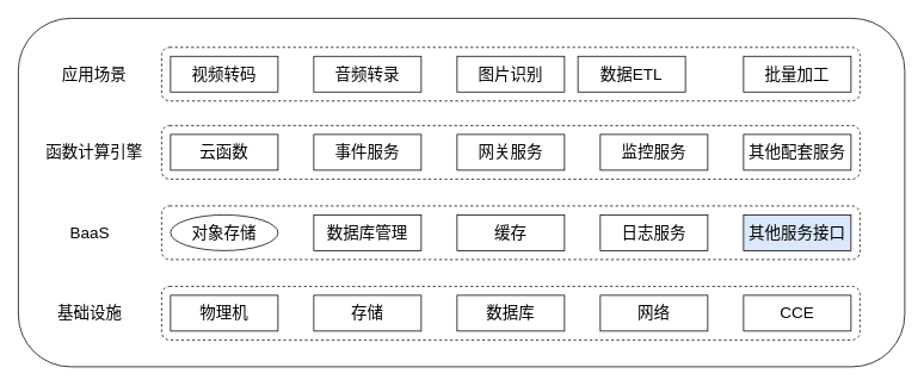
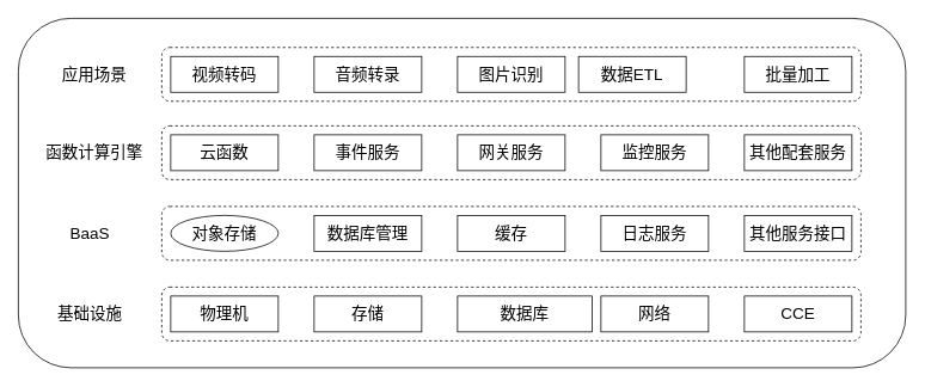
  <mxCell id="0" />
  <mxCell id="1" parent="0" />
  <mxCell id="2" value="" style="rounded=1;whiteSpace=wrap;html=1;fontSize=18;strokeColor=default;" vertex="1" parent="1"><mxGeometry x="20" y="20" width="990" height="390" as="geometry" /></mxCell>
  <mxCell id="3" value="" style="rounded=1;whiteSpace=wrap;html=1;fontSize=18;dashed=1;" vertex="1" parent="1"><mxGeometry x="180" y="52.5" width="780" height="60" as="geometry" /></mxCell>
  <mxCell id="4" value="BaaS" style="text;html=1;strokeColor=none;fillColor=none;align=center;verticalAlign=middle;whiteSpace=wrap;rounded=0;dashed=1;fontSize=18;" vertex="1" parent="1"><mxGeometry x="60" y="247.5" width="80" height="25" as="geometry" /></mxCell>
  <mxCell id="5" value="" style="rounded=1;whiteSpace=wrap;html=1;fontSize=18;dashed=1;" vertex="1" parent="1"><mxGeometry x="180" y="230" width="780" height="60" as="geometry" /></mxCell>
  <mxCell id="6" value="对象存储" style="ellipse;whiteSpace=wrap;html=1;fontSize=18;" vertex="1" parent="1"><mxGeometry x="190" y="240" width="120" height="40" as="geometry" /></mxCell>
  <mxCell id="7" value="数据库管理" style="rounded=0;whiteSpace=wrap;html=1;fontSize=18;" vertex="1" parent="1"><mxGeometry x="350" y="240" width="120" height="40" as="geometry" /></mxCell>
  <mxCell id="8" value="缓存" style="rounded=0;whiteSpace=wrap;html=1;fontSize=18;" vertex="1" parent="1"><mxGeometry x="510" y="240" width="120" height="40" as="geometry" /></mxCell>
  <mxCell id="9" value="日志服务" style="rounded=0;whiteSpace=wrap;html=1;fontSize=18;" vertex="1" parent="1"><mxGeometry x="670" y="240" width="120" height="40" as="geometry" /></mxCell>
- <mxCell id="10" value="其他服务接口" style="rounded=0;whiteSpace=wrap;html=1;fontSize=18;fillColor=#dae8fc;" vertex="1" parent="1"><mxGeometry x="830" y="240" width="120" height="40" as="geometry" /></mxCell>
+ <mxCell id="10" value="其他服务接口" style="rounded=0;whiteSpace=wrap;html=1;fontSize=18;" vertex="1" parent="1"><mxGeometry x="830" y="240" width="120" height="40" as="geometry" /></mxCell>
  <mxCell id="11" value="基础设施" style="text;html=1;strokeColor=none;fillColor=none;align=center;verticalAlign=middle;whiteSpace=wrap;rounded=0;dashed=1;fontSize=18;" vertex="1" parent="1"><mxGeometry x="60" y="337.5" width="80" height="25" as="geometry" /></mxCell>
  <mxCell id="12" value="" style="rounded=1;whiteSpace=wrap;html=1;fontSize=18;dashed=1;" vertex="1" parent="1"><mxGeometry x="180" y="320" width="780" height="60" as="geometry" /></mxCell>
  <mxCell id="13" value="物理机" style="rounded=0;whiteSpace=wrap;html=1;fontSize=18;" vertex="1" parent="1"><mxGeometry x="190" y="330" width="120" height="40" as="geometry" /></mxCell>
  <mxCell id="14" value="CCE" style="rounded=0;whiteSpace=wrap;html=1;fontSize=18;" vertex="1" parent="1"><mxGeometry x="830" y="330" width="120" height="40" as="geometry" /></mxCell>
- <mxCell id="15" value="数据库" style="rounded=0;whiteSpace=wrap;html=1;fontSize=18;" vertex="1" parent="1"><mxGeometry x="510" y="330" width="120" height="40" as="geometry" /></mxCell>
+ <mxCell id="15" value="数据库" style="rounded=0;whiteSpace=wrap;html=1;fontSize=18;" vertex="1" parent="1"><mxGeometry x="510" y="330" width="150" height="40" as="geometry" /></mxCell>
  <mxCell id="16" value="网络" style="rounded=0;whiteSpace=wrap;html=1;fontSize=18;" vertex="1" parent="1"><mxGeometry x="670" y="330" width="120" height="40" as="geometry" /></mxCell>
  <mxCell id="17" value="存储" style="rounded=0;whiteSpace=wrap;html=1;fontSize=18;" vertex="1" parent="1"><mxGeometry x="350" y="330" width="120" height="40" as="geometry" /></mxCell>
  <mxCell id="18" value="函数计算引擎" style="text;html=1;strokeColor=none;fillColor=none;align=center;verticalAlign=middle;whiteSpace=wrap;rounded=0;dashed=1;fontSize=18;" vertex="1" parent="1"><mxGeometry x="50" y="157.5" width="110" height="25" as="geometry" /></mxCell>
  <mxCell id="19" value="" style="rounded=1;whiteSpace=wrap;html=1;fontSize=18;dashed=1;" vertex="1" parent="1"><mxGeometry x="180" y="140" width="780" height="60" as="geometry" /></mxCell>
  <mxCell id="20" value="云函数" style="rounded=0;whiteSpace=wrap;html=1;fontSize=18;" vertex="1" parent="1"><mxGeometry x="190" y="150" width="120" height="40" as="geometry" /></mxCell>
  <mxCell id="21" value="事件服务" style="rounded=0;whiteSpace=wrap;html=1;fontSize=18;" vertex="1" parent="1"><mxGeometry x="350" y="150" width="120" height="40" as="geometry" /></mxCell>
  <mxCell id="22" value="网关服务" style="rounded=0;whiteSpace=wrap;html=1;fontSize=18;" vertex="1" parent="1"><mxGeometry x="510" y="150" width="120" height="40" as="geometry" /></mxCell>
  <mxCell id="23" value="监控服务" style="rounded=0;whiteSpace=wrap;html=1;fontSize=18;" vertex="1" parent="1"><mxGeometry x="670" y="150" width="120" height="40" as="geometry" /></mxCell>
  <mxCell id="24" value="其他配套服务" style="rounded=0;whiteSpace=wrap;html=1;fontSize=18;" vertex="1" parent="1"><mxGeometry x="830" y="150" width="120" height="40" as="geometry" /></mxCell>
  <mxCell id="25" value="视频转码" style="rounded=0;whiteSpace=wrap;html=1;fontSize=18;" vertex="1" parent="1"><mxGeometry x="190" y="62.5" width="120" height="40" as="geometry" /></mxCell>
  <mxCell id="26" value="应用场景" style="text;html=1;strokeColor=none;fillColor=none;align=center;verticalAlign=middle;whiteSpace=wrap;rounded=0;dashed=1;fontSize=18;" vertex="1" parent="1"><mxGeometry x="50" y="70" width="110" height="25" as="geometry" /></mxCell>
  <mxCell id="27" value="音频转录" style="rounded=0;whiteSpace=wrap;html=1;fontSize=18;" vertex="1" parent="1"><mxGeometry x="350" y="62.5" width="120" height="40" as="geometry" /></mxCell>
  <mxCell id="28" value="图片识别" style="rounded=0;whiteSpace=wrap;html=1;fontSize=18;" vertex="1" parent="1"><mxGeometry x="510" y="62.5" width="120" height="40" as="geometry" /></mxCell>
  <mxCell id="29" value="数据ETL" style="rounded=0;whiteSpace=wrap;html=1;fontSize=18;" vertex="1" parent="1"><mxGeometry x="645" y="62.5" width="120" height="40" as="geometry" /></mxCell>
  <mxCell id="30" value="批量加工" style="rounded=0;whiteSpace=wrap;html=1;fontSize=18;" vertex="1" parent="1"><mxGeometry x="830" y="62.5" width="120" height="40" as="geometry" /></mxCell>
